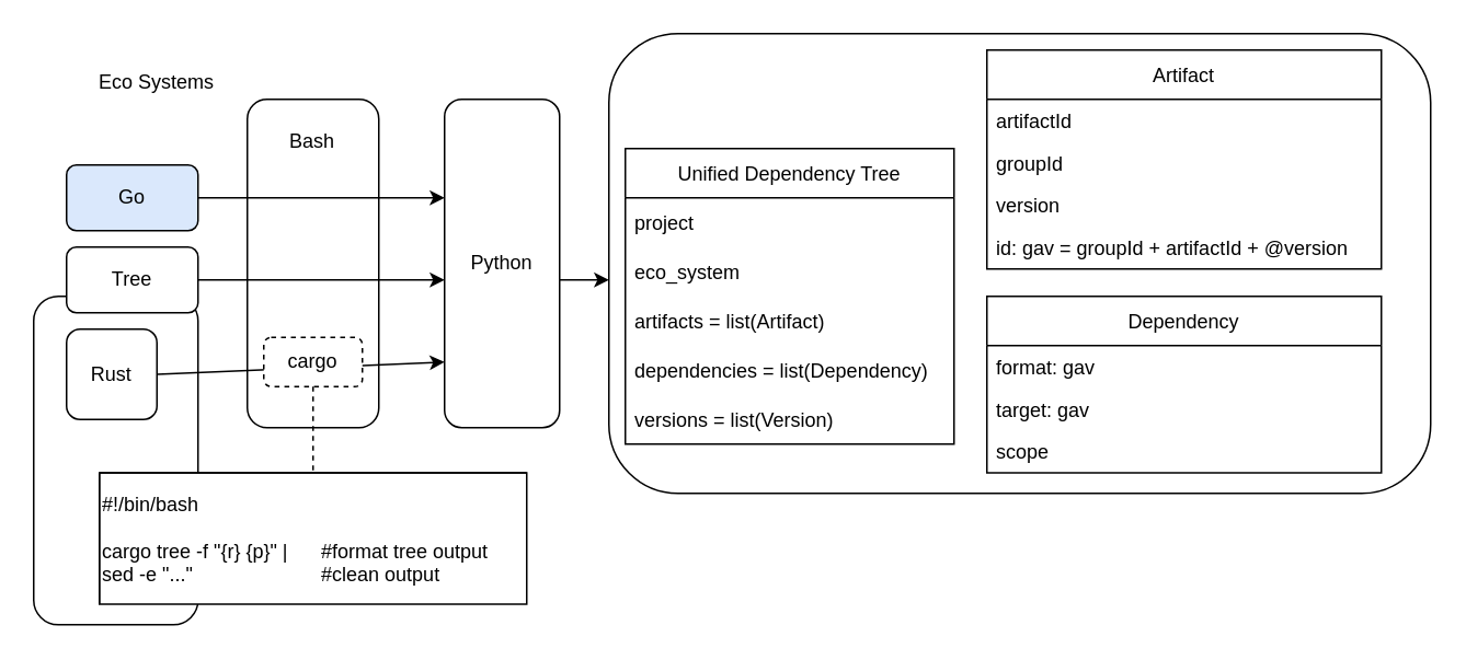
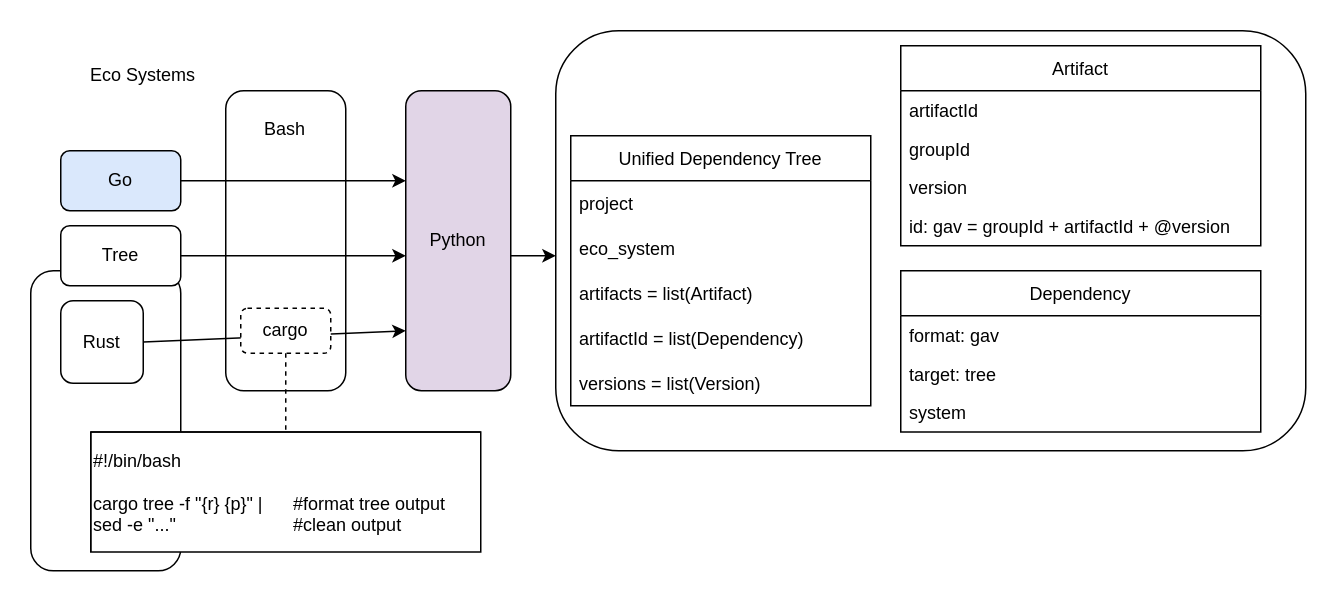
  <mxCell id="0" />
  <mxCell id="1" parent="0" />
  <mxCell id="2" value="" style="rounded=1;whiteSpace=wrap;html=1;" parent="1" vertex="1"><mxGeometry width="100" height="200" as="geometry" x="20" y="180" /></mxCell>
  <mxCell id="3" value="Go" style="rounded=1;whiteSpace=wrap;html=1;fillColor=#dae8fc;" parent="1" vertex="1"><mxGeometry x="40" y="100" width="80" height="40" as="geometry" /></mxCell>
  <mxCell id="4" value="Tree" style="rounded=1;whiteSpace=wrap;html=1;" parent="1" vertex="1"><mxGeometry x="40" y="150" width="80" height="40" as="geometry" /></mxCell>
  <mxCell id="5" value="Rust" style="rounded=1;whiteSpace=wrap;html=1;" parent="1" vertex="1"><mxGeometry x="40" y="200" width="55" height="55" as="geometry" /></mxCell>
  <mxCell id="6" value="" style="rounded=1;whiteSpace=wrap;html=1;" parent="1" vertex="1"><mxGeometry x="150" y="60" width="80" height="200" as="geometry" /></mxCell>
- <mxCell id="7" value="Python" style="rounded=1;whiteSpace=wrap;html=1;" parent="1" vertex="1"><mxGeometry x="270" y="60" width="70" height="200" as="geometry" /></mxCell>
+ <mxCell id="7" value="Python" style="rounded=1;whiteSpace=wrap;html=1;fillColor=#e1d5e7;" parent="1" vertex="1"><mxGeometry x="270" y="60" width="70" height="200" as="geometry" /></mxCell>
  <mxCell id="8" value="Bash" style="text;strokeColor=none;fillColor=none;align=left;verticalAlign=middle;spacingLeft=4;spacingRight=4;overflow=hidden;points=[[0,0.5],[1,0.5]];portConstraint=eastwest;rotatable=0;" parent="1" vertex="1"><mxGeometry x="170" y="70" width="80" height="30" as="geometry" /></mxCell>
  <mxCell id="9" value="" style="endArrow=classic;html=1;rounded=0;" parent="1" edge="1"><mxGeometry width="50" height="50" relative="1" as="geometry"><mxPoint x="340" y="170" as="sourcePoint" /><mxPoint x="370" y="170" as="targetPoint" /></mxGeometry></mxCell>
  <mxCell id="10" value="" style="rounded=1;whiteSpace=wrap;html=1;" parent="1" vertex="1"><mxGeometry x="370" y="20" width="500" height="280" as="geometry" /></mxCell>
  <mxCell id="11" value="Unified Dependency Tree" style="swimlane;fontStyle=0;childLayout=stackLayout;horizontal=1;startSize=30;horizontalStack=0;resizeParent=1;resizeParentMax=0;resizeLast=0;collapsible=1;marginBottom=0;" parent="1" vertex="1"><mxGeometry x="380" y="90" width="200" height="180" as="geometry" /></mxCell>
  <mxCell id="12" value="project" style="text;strokeColor=none;fillColor=none;align=left;verticalAlign=middle;spacingLeft=4;spacingRight=4;overflow=hidden;points=[[0,0.5],[1,0.5]];portConstraint=eastwest;rotatable=0;" parent="11" vertex="1"><mxGeometry y="30" width="200" height="30" as="geometry" /></mxCell>
  <mxCell id="13" value="eco_system" style="text;strokeColor=none;fillColor=none;align=left;verticalAlign=middle;spacingLeft=4;spacingRight=4;overflow=hidden;points=[[0,0.5],[1,0.5]];portConstraint=eastwest;rotatable=0;" parent="11" vertex="1"><mxGeometry y="60" width="200" height="30" as="geometry" /></mxCell>
  <mxCell id="14" value="artifacts = list(Artifact)" style="text;strokeColor=none;fillColor=none;align=left;verticalAlign=middle;spacingLeft=4;spacingRight=4;overflow=hidden;points=[[0,0.5],[1,0.5]];portConstraint=eastwest;rotatable=0;" parent="11" vertex="1"><mxGeometry y="90" width="200" height="30" as="geometry" /></mxCell>
- <mxCell id="15" value="dependencies = list(Dependency)" style="text;strokeColor=none;fillColor=none;align=left;verticalAlign=middle;spacingLeft=4;spacingRight=4;overflow=hidden;points=[[0,0.5],[1,0.5]];portConstraint=eastwest;rotatable=0;" parent="11" vertex="1"><mxGeometry y="120" width="200" height="30" as="geometry" /></mxCell>
+ <mxCell id="15" value="artifactId = list(Dependency)" style="text;strokeColor=none;fillColor=none;align=left;verticalAlign=middle;spacingLeft=4;spacingRight=4;overflow=hidden;points=[[0,0.5],[1,0.5]];portConstraint=eastwest;rotatable=0;" parent="11" vertex="1"><mxGeometry y="120" width="200" height="30" as="geometry" /></mxCell>
  <mxCell id="16" value="versions = list(Version)" style="text;strokeColor=none;fillColor=none;align=left;verticalAlign=middle;spacingLeft=4;spacingRight=4;overflow=hidden;points=[[0,0.5],[1,0.5]];portConstraint=eastwest;rotatable=0;" parent="11" vertex="1"><mxGeometry y="150" width="200" height="30" as="geometry" /></mxCell>
  <mxCell id="17" value="Artifact" style="swimlane;fontStyle=0;childLayout=stackLayout;horizontal=1;startSize=30;horizontalStack=0;resizeParent=1;resizeParentMax=0;resizeLast=0;collapsible=1;marginBottom=0;" parent="1" vertex="1"><mxGeometry x="600" y="30.004" width="240" height="133.333" as="geometry" /></mxCell>
  <mxCell id="18" value="artifactId" style="text;strokeColor=none;fillColor=none;align=left;verticalAlign=middle;spacingLeft=4;spacingRight=4;overflow=hidden;points=[[0,0.5],[1,0.5]];portConstraint=eastwest;rotatable=0;" parent="17" vertex="1"><mxGeometry y="30" width="240" height="25.833" as="geometry" /></mxCell>
  <mxCell id="19" value="groupId" style="text;strokeColor=none;fillColor=none;align=left;verticalAlign=middle;spacingLeft=4;spacingRight=4;overflow=hidden;points=[[0,0.5],[1,0.5]];portConstraint=eastwest;rotatable=0;" parent="17" vertex="1"><mxGeometry y="55.833" width="240" height="25.833" as="geometry" /></mxCell>
  <mxCell id="20" value="version" style="text;strokeColor=none;fillColor=none;align=left;verticalAlign=middle;spacingLeft=4;spacingRight=4;overflow=hidden;points=[[0,0.5],[1,0.5]];portConstraint=eastwest;rotatable=0;" parent="17" vertex="1"><mxGeometry y="81.667" width="240" height="25.833" as="geometry" /></mxCell>
  <mxCell id="21" value="id: gav = groupId + artifactId + @version" style="text;strokeColor=none;fillColor=none;align=left;verticalAlign=middle;spacingLeft=4;spacingRight=4;overflow=hidden;points=[[0,0.5],[1,0.5]];portConstraint=eastwest;rotatable=0;" parent="17" vertex="1"><mxGeometry y="107.5" width="240" height="25.833" as="geometry" /></mxCell>
  <mxCell id="22" value="Dependency" style="swimlane;fontStyle=0;childLayout=stackLayout;horizontal=1;startSize=30;horizontalStack=0;resizeParent=1;resizeParentMax=0;resizeLast=0;collapsible=1;marginBottom=0;" parent="1" vertex="1"><mxGeometry x="600" width="240" height="107.5" as="geometry" y="180" /></mxCell>
  <mxCell id="23" value="format: gav" style="text;strokeColor=none;fillColor=none;align=left;verticalAlign=middle;spacingLeft=4;spacingRight=4;overflow=hidden;points=[[0,0.5],[1,0.5]];portConstraint=eastwest;rotatable=0;" parent="22" vertex="1"><mxGeometry y="30" width="240" height="25.833" as="geometry" /></mxCell>
- <mxCell id="24" value="target: gav" style="text;strokeColor=none;fillColor=none;align=left;verticalAlign=middle;spacingLeft=4;spacingRight=4;overflow=hidden;points=[[0,0.5],[1,0.5]];portConstraint=eastwest;rotatable=0;" parent="22" vertex="1"><mxGeometry y="55.833" width="240" height="25.833" as="geometry" /></mxCell>
- <mxCell id="25" value="scope" style="text;strokeColor=none;fillColor=none;align=left;verticalAlign=middle;spacingLeft=4;spacingRight=4;overflow=hidden;points=[[0,0.5],[1,0.5]];portConstraint=eastwest;rotatable=0;" parent="22" vertex="1"><mxGeometry y="81.667" width="240" height="25.833" as="geometry" /></mxCell>
+ <mxCell id="24" value="target: tree" style="text;strokeColor=none;fillColor=none;align=left;verticalAlign=middle;spacingLeft=4;spacingRight=4;overflow=hidden;points=[[0,0.5],[1,0.5]];portConstraint=eastwest;rotatable=0;" parent="22" vertex="1"><mxGeometry y="55.833" width="240" height="25.833" as="geometry" /></mxCell>
+ <mxCell id="25" value="system" style="text;strokeColor=none;fillColor=none;align=left;verticalAlign=middle;spacingLeft=4;spacingRight=4;overflow=hidden;points=[[0,0.5],[1,0.5]];portConstraint=eastwest;rotatable=0;" parent="22" vertex="1"><mxGeometry y="81.667" width="240" height="25.833" as="geometry" /></mxCell>
  <mxCell id="26" value="" style="endArrow=classic;html=1;rounded=0;exitX=1;exitY=0.5;exitDx=0;exitDy=0;" parent="1" source="5" edge="1"><mxGeometry width="50" height="50" relative="1" as="geometry"><mxPoint x="150" y="219.5" as="sourcePoint" /><mxPoint x="270" y="220" as="targetPoint" /></mxGeometry></mxCell>
  <mxCell id="27" value="" style="endArrow=classic;html=1;rounded=0;exitX=1;exitY=0.5;exitDx=0;exitDy=0;" parent="1" source="4" edge="1"><mxGeometry width="50" height="50" relative="1" as="geometry"><mxPoint x="150" y="169.5" as="sourcePoint" /><mxPoint x="270" y="170" as="targetPoint" /></mxGeometry></mxCell>
  <mxCell id="28" value="" style="endArrow=classic;html=1;rounded=0;exitX=1;exitY=0.5;exitDx=0;exitDy=0;" parent="1" source="3" edge="1"><mxGeometry width="50" height="50" relative="1" as="geometry"><mxPoint x="150" y="120" as="sourcePoint" /><mxPoint x="270" y="120" as="targetPoint" /></mxGeometry></mxCell>
  <mxCell id="29" value="cargo" style="rounded=1;whiteSpace=wrap;html=1;dashed=1;" parent="1" vertex="1"><mxGeometry x="160" y="205" width="60" height="30" as="geometry" /></mxCell>
  <mxCell id="30" value="#!/bin/bash&lt;br&gt;&lt;br&gt;cargo tree -f &quot;{r} {p}&quot; |&lt;span style=&quot;white-space: pre&quot;&gt;&#09;&lt;/span&gt;#format tree output&lt;br&gt;sed -e &quot;...&quot;&lt;span style=&quot;white-space: pre&quot;&gt;&#09;&lt;/span&gt;&lt;span style=&quot;white-space: pre&quot;&gt;&#09;&lt;/span&gt;&lt;span style=&quot;white-space: pre&quot;&gt;&#09;&lt;/span&gt;#clean output&lt;span style=&quot;white-space: pre&quot;&gt;&#09;&lt;/span&gt;" style="shape=cube;whiteSpace=wrap;html=1;boundedLbl=1;backgroundOutline=1;darkOpacity=0.05;darkOpacity2=0.1;size=0;align=left;" parent="1" vertex="1"><mxGeometry x="60" y="287.5" width="260" height="80" as="geometry" /></mxCell>
  <mxCell id="31" value="" style="endArrow=none;dashed=1;html=1;rounded=0;exitX=0.5;exitY=1;exitDx=0;exitDy=0;entryX=0;entryY=0;entryDx=130;entryDy=0;entryPerimeter=0;" parent="1" source="29" target="30" edge="1"><mxGeometry width="50" height="50" relative="1" as="geometry"><mxPoint x="440" y="230" as="sourcePoint" /><mxPoint x="490" as="targetPoint" y="180" /></mxGeometry></mxCell>
  <mxCell id="32" value="Eco Systems" style="text;html=1;strokeColor=none;fillColor=none;align=center;verticalAlign=middle;whiteSpace=wrap;rounded=0;" parent="1" vertex="1"><mxGeometry x="55" y="35" width="80" height="30" as="geometry" /></mxCell>
